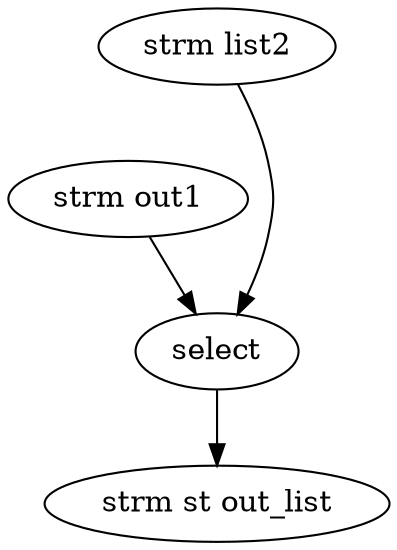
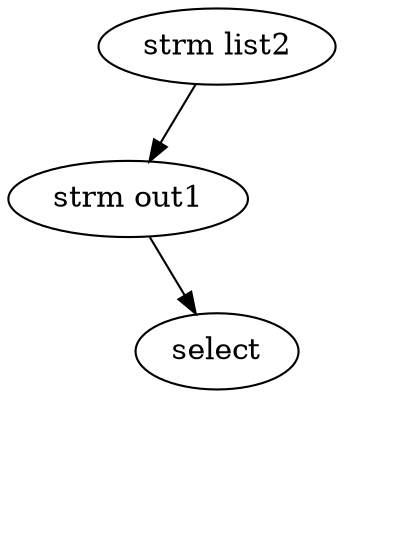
  digraph {
    n1 [label="strm out1"]
    n2 [label=select]
-   n3 [label="strm st out_list"]
    n4 [label="strm list2"]
    n1 -> n2
-   n2 -> n3
-   n4 -> n2
+   n4 -> n1
  }
